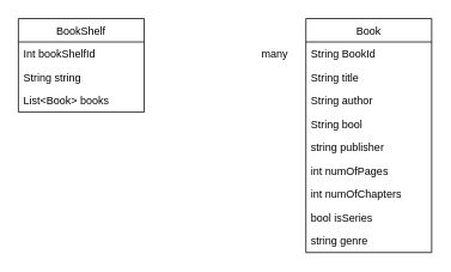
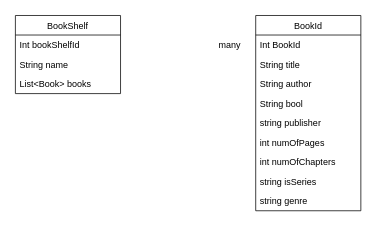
  <mxCell id="0" />
  <mxCell id="1" parent="0" />
- <mxCell id="2" value="Book" style="swimlane;fontStyle=0;childLayout=stackLayout;horizontal=1;startSize=26;fillColor=none;horizontalStack=0;resizeParent=1;resizeParentMax=0;resizeLast=0;collapsible=1;marginBottom=0;" vertex="1" parent="1"><mxGeometry x="340" y="20" width="140" height="260" as="geometry"><mxRectangle x="490" y="150" width="60" height="26" as="alternateBounds" /></mxGeometry></mxCell>
- <mxCell id="3" value="String BookId" style="text;strokeColor=none;fillColor=none;align=left;verticalAlign=top;spacingLeft=4;spacingRight=4;overflow=hidden;rotatable=0;points=[[0,0.5],[1,0.5]];portConstraint=eastwest;" vertex="1" parent="2"><mxGeometry y="26" width="140" height="26" as="geometry" /></mxCell>
+ <mxCell id="2" value="BookId" style="swimlane;fontStyle=0;childLayout=stackLayout;horizontal=1;startSize=26;fillColor=none;horizontalStack=0;resizeParent=1;resizeParentMax=0;resizeLast=0;collapsible=1;marginBottom=0;" vertex="1" parent="1"><mxGeometry x="340" y="20" width="140" height="260" as="geometry"><mxRectangle x="490" y="150" width="60" height="26" as="alternateBounds" /></mxGeometry></mxCell>
+ <mxCell id="3" value="Int BookId" style="text;strokeColor=none;fillColor=none;align=left;verticalAlign=top;spacingLeft=4;spacingRight=4;overflow=hidden;rotatable=0;points=[[0,0.5],[1,0.5]];portConstraint=eastwest;" vertex="1" parent="2"><mxGeometry y="26" width="140" height="26" as="geometry" /></mxCell>
  <mxCell id="4" value="String title" style="text;strokeColor=none;fillColor=none;align=left;verticalAlign=top;spacingLeft=4;spacingRight=4;overflow=hidden;rotatable=0;points=[[0,0.5],[1,0.5]];portConstraint=eastwest;" vertex="1" parent="2"><mxGeometry y="52" width="140" height="26" as="geometry" /></mxCell>
  <mxCell id="5" value="String author&#10;" style="text;strokeColor=none;fillColor=none;align=left;verticalAlign=top;spacingLeft=4;spacingRight=4;overflow=hidden;rotatable=0;points=[[0,0.5],[1,0.5]];portConstraint=eastwest;" vertex="1" parent="2"><mxGeometry y="78" width="140" height="26" as="geometry" /></mxCell>
  <mxCell id="6" value="String bool" style="text;strokeColor=none;fillColor=none;align=left;verticalAlign=top;spacingLeft=4;spacingRight=4;overflow=hidden;rotatable=0;points=[[0,0.5],[1,0.5]];portConstraint=eastwest;" vertex="1" parent="2"><mxGeometry y="104" width="140" height="26" as="geometry" /></mxCell>
  <mxCell id="7" value="string publisher&#10;" style="text;strokeColor=none;fillColor=none;align=left;verticalAlign=top;spacingLeft=4;spacingRight=4;overflow=hidden;rotatable=0;points=[[0,0.5],[1,0.5]];portConstraint=eastwest;" vertex="1" parent="2"><mxGeometry y="130" width="140" height="26" as="geometry" /></mxCell>
  <mxCell id="8" value="int numOfPages" style="text;strokeColor=none;fillColor=none;align=left;verticalAlign=top;spacingLeft=4;spacingRight=4;overflow=hidden;rotatable=0;points=[[0,0.5],[1,0.5]];portConstraint=eastwest;" vertex="1" parent="2"><mxGeometry y="156" width="140" height="26" as="geometry" /></mxCell>
  <mxCell id="9" value="int numOfChapters&#10;" style="text;strokeColor=none;fillColor=none;align=left;verticalAlign=top;spacingLeft=4;spacingRight=4;overflow=hidden;rotatable=0;points=[[0,0.5],[1,0.5]];portConstraint=eastwest;" vertex="1" parent="2"><mxGeometry y="182" width="140" height="26" as="geometry" /></mxCell>
- <mxCell id="10" value="bool isSeries" style="text;strokeColor=none;fillColor=none;align=left;verticalAlign=top;spacingLeft=4;spacingRight=4;overflow=hidden;rotatable=0;points=[[0,0.5],[1,0.5]];portConstraint=eastwest;" vertex="1" parent="2"><mxGeometry y="208" width="140" height="26" as="geometry" /></mxCell>
+ <mxCell id="10" value="string isSeries" style="text;strokeColor=none;fillColor=none;align=left;verticalAlign=top;spacingLeft=4;spacingRight=4;overflow=hidden;rotatable=0;points=[[0,0.5],[1,0.5]];portConstraint=eastwest;" vertex="1" parent="2"><mxGeometry y="208" width="140" height="26" as="geometry" /></mxCell>
  <mxCell id="11" value="string genre&#10;" style="text;strokeColor=none;fillColor=none;align=left;verticalAlign=top;spacingLeft=4;spacingRight=4;overflow=hidden;rotatable=0;points=[[0,0.5],[1,0.5]];portConstraint=eastwest;" vertex="1" parent="2"><mxGeometry y="234" width="140" height="26" as="geometry" /></mxCell>
  <mxCell id="12" value="BookShelf" style="swimlane;fontStyle=0;childLayout=stackLayout;horizontal=1;startSize=26;fillColor=none;horizontalStack=0;resizeParent=1;resizeParentMax=0;resizeLast=0;collapsible=1;marginBottom=0;" vertex="1" parent="1"><mxGeometry x="20" y="20" width="140" height="104" as="geometry" /></mxCell>
  <mxCell id="13" value="Int bookShelfId" style="text;strokeColor=none;fillColor=none;align=left;verticalAlign=top;spacingLeft=4;spacingRight=4;overflow=hidden;rotatable=0;points=[[0,0.5],[1,0.5]];portConstraint=eastwest;" vertex="1" parent="12"><mxGeometry y="26" width="140" height="26" as="geometry" /></mxCell>
- <mxCell id="14" value="String string" style="text;strokeColor=none;fillColor=none;align=left;verticalAlign=top;spacingLeft=4;spacingRight=4;overflow=hidden;rotatable=0;points=[[0,0.5],[1,0.5]];portConstraint=eastwest;" vertex="1" parent="12"><mxGeometry y="52" width="140" height="26" as="geometry" /></mxCell>
+ <mxCell id="14" value="String name" style="text;strokeColor=none;fillColor=none;align=left;verticalAlign=top;spacingLeft=4;spacingRight=4;overflow=hidden;rotatable=0;points=[[0,0.5],[1,0.5]];portConstraint=eastwest;" vertex="1" parent="12"><mxGeometry y="52" width="140" height="26" as="geometry" /></mxCell>
  <mxCell id="15" value="List&lt;Book&gt; books&#10;" style="text;strokeColor=none;fillColor=none;align=left;verticalAlign=top;spacingLeft=4;spacingRight=4;overflow=hidden;rotatable=0;points=[[0,0.5],[1,0.5]];portConstraint=eastwest;" vertex="1" parent="12"><mxGeometry y="78" width="140" height="26" as="geometry" /></mxCell>
  <mxCell id="16" value="many" style="text;html=1;align=center;verticalAlign=middle;resizable=0;points=[];autosize=1;strokeColor=none;fillColor=none;" vertex="1" parent="1"><mxGeometry x="285" y="50" width="40" height="20" as="geometry" /></mxCell>
